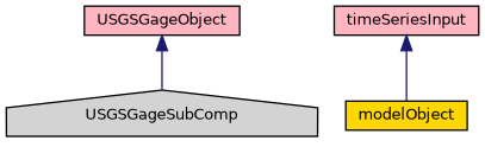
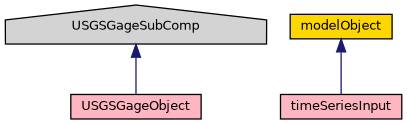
  digraph {
    node [color=black fillcolor=lightpink fontname=Helvetica fontsize=10 shape=box style=filled]
    edge [color=midnightblue dir=back fontname=Helvetica fontsize=10 labelfontname=Helvetica labelfontsize=10 style=solid]
    n1 [fontcolor=black height=0.2 label=USGSGageObject width=0.4]
    n2 [fillcolor=lightgrey height=0.2 label=USGSGageSubComp shape=house width=0.4]
    n3 [height=0.2 label=timeSeriesInput width=0.4]
    n4 [fillcolor=gold height=0.2 label=modelObject width=0.4]
-   n1 -> n2
-   n3 -> n4
+   n2 -> n1
+   n4 -> n3
  }
